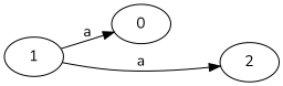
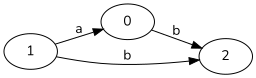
  digraph {
    fontname=Nunito
    rankdir=LR
    node [fontname=Nunito]
    edge [fontname=Nunito]
    n1 [label=0]
    n2 [label=2]
    n3 [label=1]
+   n1 -> n2 [label=b]
    n3 -> n1 [label=a]
-   n3 -> n2 [label=a]
+   n3 -> n2 [label=b]
  }
